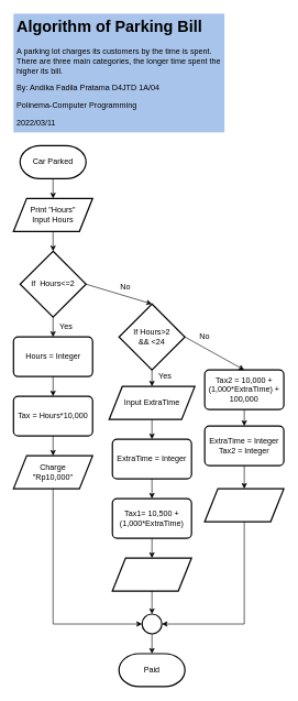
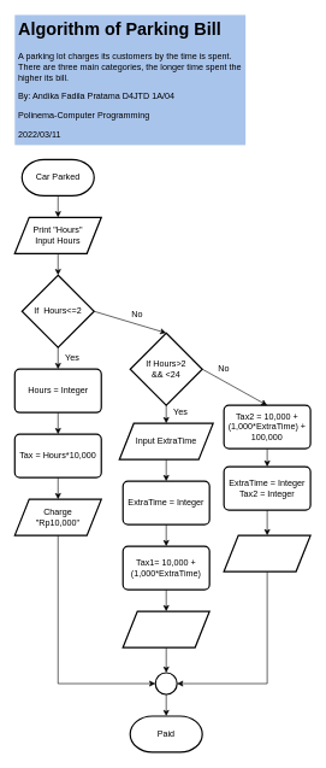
  <mxCell id="0" />
  <mxCell id="1" parent="0" />
  <mxCell id="2" value="" style="rounded=1;whiteSpace=wrap;html=1;absoluteArcSize=1;arcSize=14;strokeWidth=2;" parent="1" vertex="1"><mxGeometry x="310" y="560" width="120" height="60" as="geometry" /></mxCell>
  <mxCell id="3" value="" style="shape=parallelogram;perimeter=parallelogramPerimeter;whiteSpace=wrap;html=1;fixedSize=1;strokeWidth=2;" parent="1" vertex="1"><mxGeometry x="165" y="585" width="130" height="50" as="geometry" /></mxCell>
  <mxCell id="4" value="" style="strokeWidth=2;html=1;shape=mxgraph.flowchart.decision;whiteSpace=wrap;" parent="1" vertex="1"><mxGeometry x="180" y="460" width="100" height="100" as="geometry" /></mxCell>
  <mxCell id="5" value="" style="strokeWidth=2;html=1;shape=mxgraph.flowchart.terminator;whiteSpace=wrap;" parent="1" vertex="1"><mxGeometry x="30" y="220" width="100" height="50" as="geometry" /></mxCell>
  <mxCell id="6" value="Car Parked" style="text;html=1;strokeColor=none;fillColor=none;align=center;verticalAlign=middle;whiteSpace=wrap;rounded=0;" parent="1" vertex="1"><mxGeometry x="45" y="230" width="70" height="30" as="geometry" /></mxCell>
  <mxCell id="7" value="" style="rounded=1;whiteSpace=wrap;html=1;absoluteArcSize=1;arcSize=14;strokeWidth=2;" parent="1" vertex="1"><mxGeometry x="20" y="600" width="120" height="60" as="geometry" /></mxCell>
  <mxCell id="8" value="Tax = Hours*10,000" style="text;html=1;strokeColor=none;fillColor=none;align=center;verticalAlign=middle;whiteSpace=wrap;rounded=0;" parent="1" vertex="1"><mxGeometry x="20" y="615" width="120" height="30" as="geometry" /></mxCell>
  <mxCell id="9" value="" style="shape=parallelogram;perimeter=parallelogramPerimeter;whiteSpace=wrap;html=1;fixedSize=1;strokeWidth=2;" parent="1" vertex="1"><mxGeometry x="20" y="300" width="120" height="50" as="geometry" /></mxCell>
  <mxCell id="10" value="&lt;div&gt;Print &quot;Hours&quot;&lt;br&gt;&lt;/div&gt;&lt;div&gt;Input Hours&lt;/div&gt;" style="text;html=1;strokeColor=none;fillColor=none;align=center;verticalAlign=middle;whiteSpace=wrap;rounded=0;" parent="1" vertex="1"><mxGeometry x="35" y="310" width="90" height="30" as="geometry" /></mxCell>
  <mxCell id="11" value="" style="endArrow=classic;html=1;rounded=0;exitX=0.5;exitY=1;exitDx=0;exitDy=0;entryX=0.5;entryY=0;entryDx=0;entryDy=0;entryPerimeter=0;" parent="1" source="9" target="12" edge="1"><mxGeometry width="50" height="50" relative="1" as="geometry"><mxPoint x="350" y="320" as="sourcePoint" /><mxPoint x="200" y="360" as="targetPoint" /></mxGeometry></mxCell>
  <mxCell id="12" value="" style="strokeWidth=2;html=1;shape=mxgraph.flowchart.decision;whiteSpace=wrap;" parent="1" vertex="1"><mxGeometry x="30" y="380" width="100" height="100" as="geometry" /></mxCell>
  <mxCell id="13" value="If&amp;nbsp; Hours&amp;lt;=2" style="text;html=1;strokeColor=none;fillColor=none;align=center;verticalAlign=middle;whiteSpace=wrap;rounded=0;" parent="1" vertex="1"><mxGeometry x="45" y="415" width="70" height="30" as="geometry" /></mxCell>
  <mxCell id="14" value="" style="shape=parallelogram;perimeter=parallelogramPerimeter;whiteSpace=wrap;html=1;fixedSize=1;strokeWidth=2;" parent="1" vertex="1"><mxGeometry x="20" y="690" width="120" height="50" as="geometry" /></mxCell>
  <mxCell id="15" value="Charge &quot;Rp10,000&quot;" style="text;html=1;strokeColor=none;fillColor=none;align=center;verticalAlign=middle;whiteSpace=wrap;rounded=0;" parent="1" vertex="1"><mxGeometry x="50" y="700" width="60" height="30" as="geometry" /></mxCell>
  <mxCell id="16" value="" style="endArrow=classic;html=1;rounded=0;exitX=0.5;exitY=1;exitDx=0;exitDy=0;entryX=0.5;entryY=0;entryDx=0;entryDy=0;" parent="1" source="7" target="14" edge="1"><mxGeometry width="50" height="50" relative="1" as="geometry"><mxPoint x="350" y="680" as="sourcePoint" /><mxPoint x="200" y="670" as="targetPoint" /></mxGeometry></mxCell>
  <mxCell id="17" value="Yes" style="text;html=1;strokeColor=none;fillColor=none;align=center;verticalAlign=middle;whiteSpace=wrap;rounded=0;" parent="1" vertex="1"><mxGeometry x="80" y="480" width="40" height="30" as="geometry" /></mxCell>
  <mxCell id="18" value="" style="rounded=1;whiteSpace=wrap;html=1;absoluteArcSize=1;arcSize=14;strokeWidth=2;" parent="1" vertex="1"><mxGeometry x="20" y="510" width="120" height="60" as="geometry" /></mxCell>
  <mxCell id="19" value="" style="endArrow=classic;html=1;rounded=0;exitX=0.5;exitY=1;exitDx=0;exitDy=0;exitPerimeter=0;entryX=0.5;entryY=0;entryDx=0;entryDy=0;" parent="1" source="12" target="18" edge="1"><mxGeometry width="50" height="50" relative="1" as="geometry"><mxPoint x="350" y="500" as="sourcePoint" /><mxPoint x="400" y="450" as="targetPoint" /></mxGeometry></mxCell>
  <mxCell id="20" value="Hours = Integer" style="text;html=1;strokeColor=none;fillColor=none;align=center;verticalAlign=middle;whiteSpace=wrap;rounded=0;" parent="1" vertex="1"><mxGeometry x="32.5" y="525" width="95" height="30" as="geometry" /></mxCell>
  <mxCell id="21" value="" style="endArrow=classic;html=1;rounded=0;exitX=0.5;exitY=1;exitDx=0;exitDy=0;entryX=0.5;entryY=0;entryDx=0;entryDy=0;" parent="1" source="18" target="7" edge="1"><mxGeometry width="50" height="50" relative="1" as="geometry"><mxPoint x="350" y="620" as="sourcePoint" /><mxPoint x="180" y="580" as="targetPoint" /></mxGeometry></mxCell>
  <mxCell id="22" value="" style="endArrow=classic;html=1;rounded=0;exitX=1;exitY=0.5;exitDx=0;exitDy=0;exitPerimeter=0;entryX=0.5;entryY=0;entryDx=0;entryDy=0;entryPerimeter=0;" parent="1" source="12" target="4" edge="1"><mxGeometry width="50" height="50" relative="1" as="geometry"><mxPoint x="320" y="590" as="sourcePoint" /><mxPoint x="300" y="500" as="targetPoint" /></mxGeometry></mxCell>
  <mxCell id="23" value="If Hours&amp;gt;2 &amp;amp;&amp;amp; &amp;lt;24" style="text;html=1;strokeColor=none;fillColor=none;align=center;verticalAlign=middle;whiteSpace=wrap;rounded=0;" parent="1" vertex="1"><mxGeometry x="195" y="495" width="70" height="30" as="geometry" /></mxCell>
  <mxCell id="24" value="No" style="text;html=1;strokeColor=none;fillColor=none;align=center;verticalAlign=middle;whiteSpace=wrap;rounded=0;" parent="1" vertex="1"><mxGeometry x="160" y="420" width="60" height="30" as="geometry" /></mxCell>
  <mxCell id="25" value="" style="endArrow=classic;html=1;rounded=0;exitX=0.5;exitY=1;exitDx=0;exitDy=0;exitPerimeter=0;entryX=0.5;entryY=0;entryDx=0;entryDy=0;" parent="1" source="4" target="3" edge="1"><mxGeometry width="50" height="50" relative="1" as="geometry"><mxPoint x="320" y="650" as="sourcePoint" /><mxPoint x="320" y="550" as="targetPoint" /></mxGeometry></mxCell>
  <mxCell id="26" value="" style="rounded=1;whiteSpace=wrap;html=1;absoluteArcSize=1;arcSize=14;strokeWidth=2;" parent="1" vertex="1"><mxGeometry x="170" y="665" width="120" height="60" as="geometry" /></mxCell>
  <mxCell id="27" value="&lt;div&gt;ExtraTime = Integer&lt;br&gt;&lt;/div&gt;" style="text;html=1;strokeColor=none;fillColor=none;align=center;verticalAlign=middle;whiteSpace=wrap;rounded=0;" parent="1" vertex="1"><mxGeometry x="171.25" y="680" width="117.5" height="30" as="geometry" /></mxCell>
  <mxCell id="28" value="" style="rounded=1;whiteSpace=wrap;html=1;absoluteArcSize=1;arcSize=14;strokeWidth=2;" parent="1" vertex="1"><mxGeometry x="170" y="755" width="120" height="60" as="geometry" /></mxCell>
- <mxCell id="29" value="Tax1= 10,500 + (1,000*ExtraTime)" style="text;html=1;strokeColor=none;fillColor=none;align=center;verticalAlign=middle;whiteSpace=wrap;rounded=0;" parent="1" vertex="1"><mxGeometry x="165" y="770" width="130" height="30" as="geometry" /></mxCell>
+ <mxCell id="29" value="Tax1= 10,000 + (1,000*ExtraTime)" style="text;html=1;strokeColor=none;fillColor=none;align=center;verticalAlign=middle;whiteSpace=wrap;rounded=0;" parent="1" vertex="1"><mxGeometry x="165" y="770" width="130" height="30" as="geometry" /></mxCell>
  <mxCell id="30" value="Input ExtraTime" style="text;html=1;strokeColor=none;fillColor=none;align=center;verticalAlign=middle;whiteSpace=wrap;rounded=0;" parent="1" vertex="1"><mxGeometry x="180" y="595" width="100" height="30" as="geometry" /></mxCell>
  <mxCell id="31" value="" style="endArrow=classic;html=1;rounded=0;exitX=0.5;exitY=1;exitDx=0;exitDy=0;entryX=0.5;entryY=0;entryDx=0;entryDy=0;" parent="1" source="3" target="26" edge="1"><mxGeometry width="50" height="50" relative="1" as="geometry"><mxPoint x="320" y="705" as="sourcePoint" /><mxPoint x="370" y="655" as="targetPoint" /></mxGeometry></mxCell>
  <mxCell id="32" value="" style="endArrow=classic;html=1;rounded=0;exitX=0.5;exitY=1;exitDx=0;exitDy=0;entryX=0.5;entryY=0;entryDx=0;entryDy=0;" parent="1" source="26" target="28" edge="1"><mxGeometry width="50" height="50" relative="1" as="geometry"><mxPoint x="320" y="705" as="sourcePoint" /><mxPoint x="370" y="655" as="targetPoint" /></mxGeometry></mxCell>
  <mxCell id="33" value="" style="endArrow=classic;html=1;rounded=0;exitX=0.5;exitY=1;exitDx=0;exitDy=0;entryX=0.5;entryY=0;entryDx=0;entryDy=0;" parent="1" source="28" target="34" edge="1"><mxGeometry width="50" height="50" relative="1" as="geometry"><mxPoint x="320" y="705" as="sourcePoint" /><mxPoint x="370" y="655" as="targetPoint" /></mxGeometry></mxCell>
  <mxCell id="34" value="" style="shape=parallelogram;perimeter=parallelogramPerimeter;whiteSpace=wrap;html=1;fixedSize=1;strokeWidth=2;" parent="1" vertex="1"><mxGeometry x="170" y="845" width="120" height="50" as="geometry" /></mxCell>
  <mxCell id="35" value="" style="endArrow=classic;html=1;rounded=0;exitX=1;exitY=0.5;exitDx=0;exitDy=0;exitPerimeter=0;entryX=0.5;entryY=0;entryDx=0;entryDy=0;" parent="1" source="4" target="2" edge="1"><mxGeometry width="50" height="50" relative="1" as="geometry"><mxPoint x="290" y="500" as="sourcePoint" /><mxPoint x="360" y="540" as="targetPoint" /></mxGeometry></mxCell>
  <mxCell id="36" value="Yes" style="text;html=1;strokeColor=none;fillColor=none;align=center;verticalAlign=middle;whiteSpace=wrap;rounded=0;" parent="1" vertex="1"><mxGeometry x="230" y="555" width="40" height="30" as="geometry" /></mxCell>
  <mxCell id="37" value="No" style="text;html=1;strokeColor=none;fillColor=none;align=center;verticalAlign=middle;whiteSpace=wrap;rounded=0;" parent="1" vertex="1"><mxGeometry x="280" y="495" width="60" height="30" as="geometry" /></mxCell>
  <mxCell id="38" value="Tax2 = 10,000 + (1,000*ExtraTime) + 100,000" style="text;html=1;strokeColor=none;fillColor=none;align=center;verticalAlign=middle;whiteSpace=wrap;rounded=0;" parent="1" vertex="1"><mxGeometry x="310" y="575" width="120" height="30" as="geometry" /></mxCell>
  <mxCell id="39" value="" style="rounded=1;whiteSpace=wrap;html=1;absoluteArcSize=1;arcSize=14;strokeWidth=2;" parent="1" vertex="1"><mxGeometry x="310" y="645" width="120" height="60" as="geometry" /></mxCell>
  <mxCell id="40" value="" style="endArrow=classic;html=1;rounded=0;exitX=0.5;exitY=1;exitDx=0;exitDy=0;entryX=0.5;entryY=0;entryDx=0;entryDy=0;" parent="1" source="2" target="39" edge="1"><mxGeometry width="50" height="50" relative="1" as="geometry"><mxPoint x="320" y="680" as="sourcePoint" /><mxPoint x="370" y="630" as="targetPoint" /></mxGeometry></mxCell>
  <mxCell id="41" value="&lt;div&gt;ExtraTime = Integer&lt;/div&gt;&lt;div&gt;Tax2 = Integer&lt;br&gt;&lt;/div&gt;" style="text;html=1;strokeColor=none;fillColor=none;align=center;verticalAlign=middle;whiteSpace=wrap;rounded=0;" parent="1" vertex="1"><mxGeometry x="310" y="660" width="120" height="30" as="geometry" /></mxCell>
  <mxCell id="42" value="" style="endArrow=classic;html=1;rounded=0;exitX=0.5;exitY=1;exitDx=0;exitDy=0;entryX=0.5;entryY=0;entryDx=0;entryDy=0;" parent="1" source="39" target="43" edge="1"><mxGeometry width="50" height="50" relative="1" as="geometry"><mxPoint x="380" y="630" as="sourcePoint" /><mxPoint x="480" y="730" as="targetPoint" /></mxGeometry></mxCell>
  <mxCell id="43" value="" style="shape=parallelogram;perimeter=parallelogramPerimeter;whiteSpace=wrap;html=1;fixedSize=1;strokeWidth=2;" parent="1" vertex="1"><mxGeometry x="310" y="740" width="120" height="50" as="geometry" /></mxCell>
  <mxCell id="44" value="" style="ellipse;whiteSpace=wrap;html=1;aspect=fixed;strokeWidth=2;" parent="1" vertex="1"><mxGeometry x="215" y="930" width="30" height="30" as="geometry" /></mxCell>
  <mxCell id="45" value="" style="endArrow=classic;html=1;rounded=0;exitX=0.5;exitY=1;exitDx=0;exitDy=0;entryX=0;entryY=0.5;entryDx=0;entryDy=0;" parent="1" source="14" target="44" edge="1"><mxGeometry width="50" height="50" relative="1" as="geometry"><mxPoint x="320" y="800" as="sourcePoint" /><mxPoint x="370" y="750" as="targetPoint" /><Array as="points"><mxPoint x="80" y="945" /></Array></mxGeometry></mxCell>
  <mxCell id="46" value="" style="endArrow=classic;html=1;rounded=0;exitX=0.5;exitY=1;exitDx=0;exitDy=0;entryX=0.5;entryY=0;entryDx=0;entryDy=0;" parent="1" source="34" target="44" edge="1"><mxGeometry width="50" height="50" relative="1" as="geometry"><mxPoint x="90" y="750" as="sourcePoint" /><mxPoint x="250" y="920" as="targetPoint" /></mxGeometry></mxCell>
  <mxCell id="47" value="" style="endArrow=classic;html=1;rounded=0;exitX=0.5;exitY=1;exitDx=0;exitDy=0;entryX=1;entryY=0.5;entryDx=0;entryDy=0;" parent="1" source="43" target="44" edge="1"><mxGeometry width="50" height="50" relative="1" as="geometry"><mxPoint x="240" y="905" as="sourcePoint" /><mxPoint x="240" y="940" as="targetPoint" /><Array as="points"><mxPoint x="370" y="945" /></Array></mxGeometry></mxCell>
  <mxCell id="48" value="" style="strokeWidth=2;html=1;shape=mxgraph.flowchart.terminator;whiteSpace=wrap;" parent="1" vertex="1"><mxGeometry x="180" y="990" width="100" height="50" as="geometry" /></mxCell>
  <mxCell id="49" value="" style="endArrow=classic;html=1;rounded=0;strokeWidth=1;exitX=0.5;exitY=1;exitDx=0;exitDy=0;entryX=0.5;entryY=0;entryDx=0;entryDy=0;entryPerimeter=0;" parent="1" source="44" target="48" edge="1"><mxGeometry width="50" height="50" relative="1" as="geometry"><mxPoint x="320" y="1010" as="sourcePoint" /><mxPoint x="370" y="960" as="targetPoint" /></mxGeometry></mxCell>
  <mxCell id="50" value="Paid" style="text;html=1;strokeColor=none;fillColor=none;align=center;verticalAlign=middle;whiteSpace=wrap;rounded=0;" parent="1" vertex="1"><mxGeometry x="200" y="1000" width="60" height="30" as="geometry" /></mxCell>
  <mxCell id="51" value="" style="endArrow=classic;html=1;rounded=0;strokeWidth=1;exitX=0.5;exitY=1;exitDx=0;exitDy=0;exitPerimeter=0;entryX=0.5;entryY=0;entryDx=0;entryDy=0;" parent="1" source="5" target="9" edge="1"><mxGeometry width="50" height="50" relative="1" as="geometry"><mxPoint x="320" y="380" as="sourcePoint" /><mxPoint x="370" y="330" as="targetPoint" /></mxGeometry></mxCell>
  <mxCell id="52" value="&lt;h1&gt;Algorithm of Parking Bill&lt;br&gt;&lt;/h1&gt;&lt;p&gt;A parking lot charges its customers by the time is spent. There are three main categories, the longer time spent the higher its bill.&lt;/p&gt;&lt;p&gt;By: Andika Fadila Pratama D4JTD 1A/04&lt;/p&gt;&lt;p&gt;Polinema-Computer Programming&lt;/p&gt;&lt;p&gt;2022/03/11&lt;br&gt;&lt;/p&gt;" style="text;html=1;strokeColor=none;fillColor=#A9C4EB;spacing=5;spacingTop=-20;whiteSpace=wrap;overflow=hidden;rounded=0;" parent="1" vertex="1"><mxGeometry x="20" y="20" width="320" height="180" as="geometry" /></mxCell>
